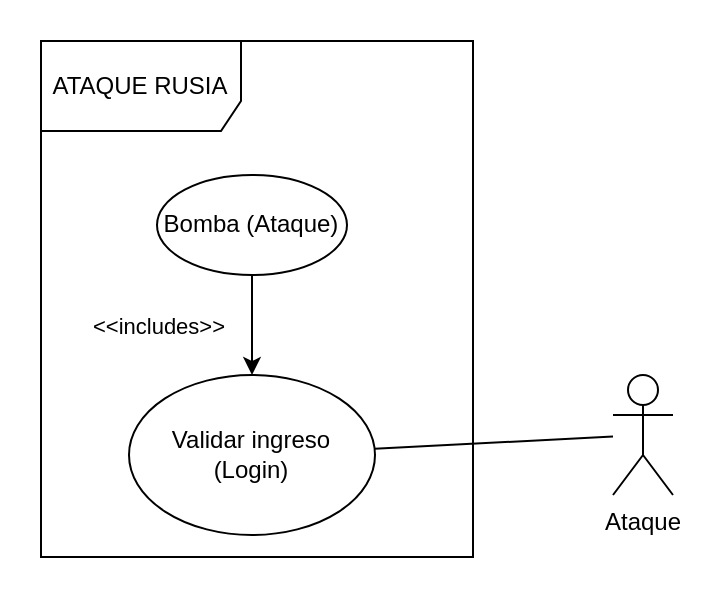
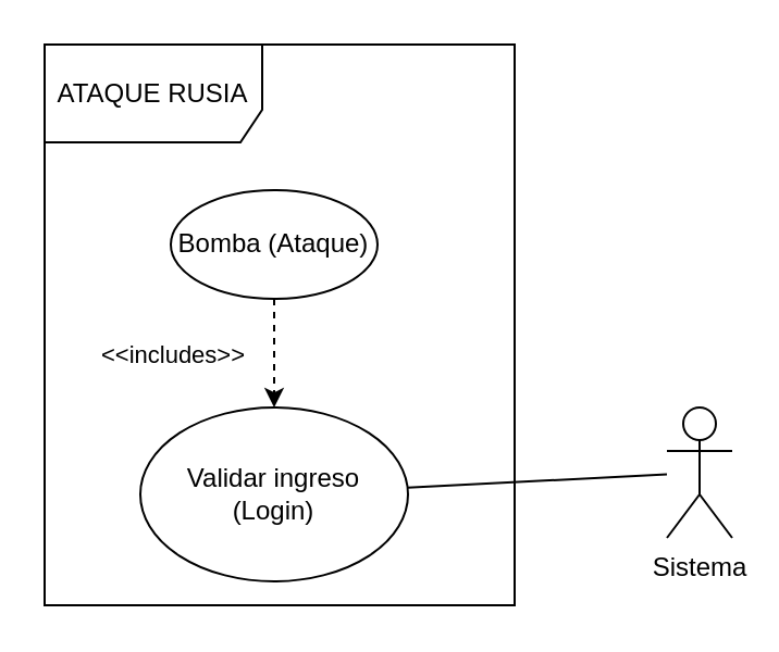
  <mxCell id="0" />
  <mxCell id="1" parent="0" />
  <mxCell id="2" value="ATAQUE RUSIA" style="shape=umlFrame;whiteSpace=wrap;html=1;width=100;height=45;" parent="1" vertex="1"><mxGeometry x="20" y="20" width="216" height="258" as="geometry" /></mxCell>
- <mxCell id="3" style="edgeStyle=none;html=1;entryX=0.5;entryY=0;entryDx=0;entryDy=0;dashed=0;" parent="1" source="5" target="8" edge="1"><mxGeometry relative="1" as="geometry" /></mxCell>
+ <mxCell id="3" style="edgeStyle=none;html=1;entryX=0.5;entryY=0;entryDx=0;entryDy=0;dashed=1;" parent="1" source="5" target="8" edge="1"><mxGeometry relative="1" as="geometry" /></mxCell>
  <mxCell id="4" value="&amp;lt;&amp;lt;includes&amp;gt;&amp;gt;" style="edgeLabel;html=1;align=center;verticalAlign=middle;resizable=0;points=[];" parent="3" vertex="1" connectable="0"><mxGeometry x="-0.201" relative="1" as="geometry"><mxPoint x="-47.5" y="5" as="offset" /></mxGeometry></mxCell>
  <mxCell id="5" value="Bomba (Ataque)" style="ellipse;whiteSpace=wrap;html=1;" parent="1" vertex="1"><mxGeometry x="78" y="87" width="95" height="50" as="geometry" /></mxCell>
  <mxCell id="6" style="edgeStyle=none;html=1;endArrow=none;endFill=0;" parent="1" source="7" target="8" edge="1"><mxGeometry relative="1" as="geometry" /></mxCell>
- <mxCell id="7" value="Ataque" style="shape=umlActor;verticalLabelPosition=bottom;verticalAlign=top;html=1;" parent="1" vertex="1"><mxGeometry x="306" y="187" width="30" height="60" as="geometry" /></mxCell>
+ <mxCell id="7" value="Sistema" style="shape=umlActor;verticalLabelPosition=bottom;verticalAlign=top;html=1;" parent="1" vertex="1"><mxGeometry x="306" y="187" width="30" height="60" as="geometry" /></mxCell>
  <mxCell id="8" value="Validar ingreso&lt;br&gt;(Login)" style="ellipse;whiteSpace=wrap;html=1;" parent="1" vertex="1"><mxGeometry x="64" y="187" width="123" height="80" as="geometry" /></mxCell>
